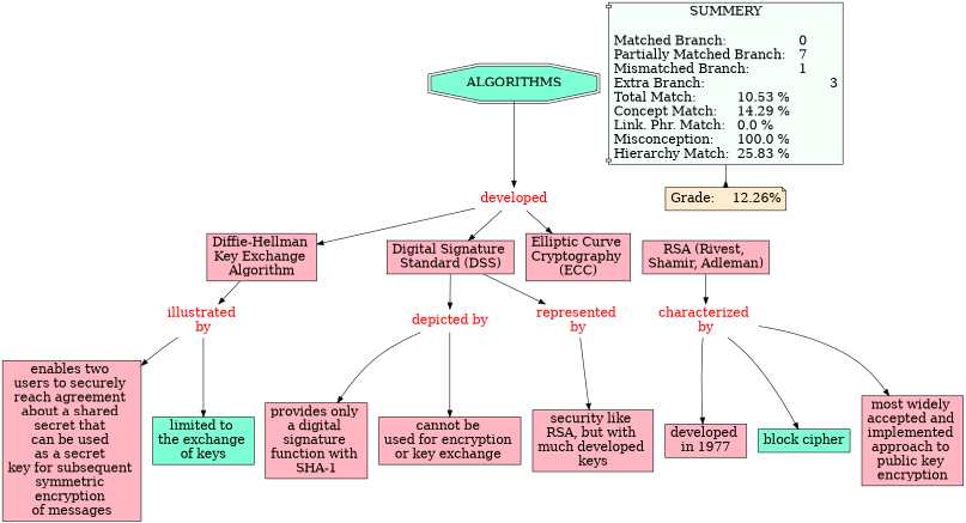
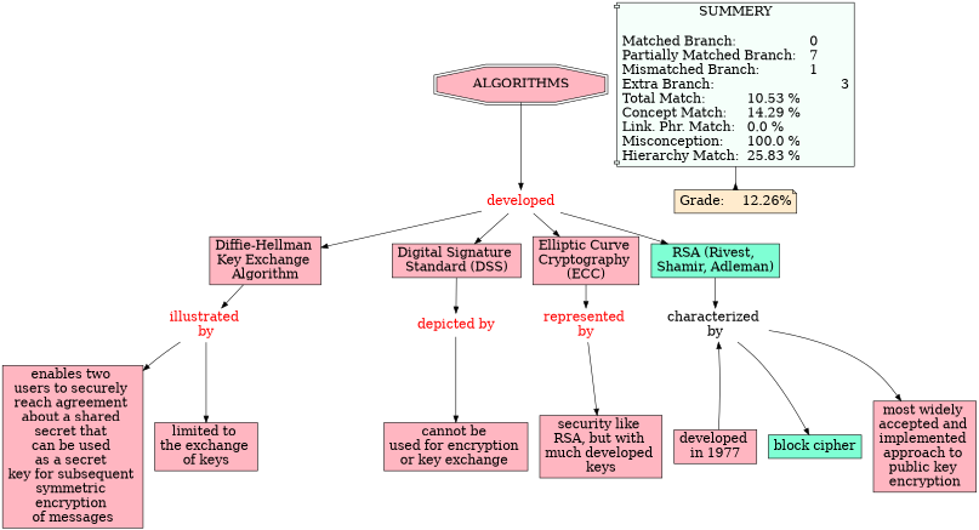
  digraph {
    node [Gsplines=true fillcolor="#FFB6C1" fontsize=20 shape=rect style=filled]
    edge [constraint=true]
    n1 [label="Diffie-Hellman \nKey Exchange \nAlgorithm"]
    n2 [fontcolor=red label="illustrated \nby" shape=none fillcolor="" style=""]
    n3 [label="enables two \nusers to securely \nreach agreement \nabout a shared \nsecret that \ncan be used \nas a secret \nkey for subsequent \nsymmetric \nencryption \nof messages\n"]
-   n4 [fillcolor=aquamarine label="limited to \nthe exchange \nof keys"]
-   n5 [fontcolor=red label="characterized \nby" shape=none fillcolor="" style=""]
+   n4 [label="limited to \nthe exchange \nof keys"]
+   n5 [fontcolor=black label="characterized \nby" shape=none fillcolor="" style=""]
    n6 [label="developed \nin 1977"]
    n7 [fillcolor=aquamarine label="block cipher\n"]
    n8 [label="most widely \naccepted and \nimplemented \napproach to \npublic key \nencryption"]
    n9 [label="Digital Signature \nStandard (DSS)\n"]
    n10 [fontcolor=red label="depicted by\n" shape=none fillcolor="" style=""]
-   n11 [label="provides only \na digital \nsignature \nfunction with \nSHA-1"]
    n12 [label="cannot be \nused for encryption \nor key exchange \n"]
    n13 [label="Elliptic Curve \nCryptography \n(ECC)"]
    n14 [fontcolor=red label="represented \nby" shape=none fillcolor="" style=""]
    n15 [label="security like \nRSA, but with \nmuch developed \nkeys"]
-   n16 [fillcolor=aquamarine label=ALGORITHMS shape=doubleoctagon]
+   n16 [label=ALGORITHMS shape=doubleoctagon]
    n17 [fontcolor=red label=developed shape=none fillcolor="" style=""]
-   n18 [label="RSA (Rivest, \nShamir, Adleman)\n"]
+   n18 [fillcolor=aquamarine label="RSA (Rivest, \nShamir, Adleman)\n"]
    n19 [fillcolor="#F5FFFA" label="SUMMERY\n\nMatched Branch:			0\lPartially Matched Branch:	7\lMismatched Branch:		1\lExtra Branch:				3\lTotal Match:		10.53 %\lConcept Match:	14.29 %\lLink. Phr. Match:	0.0 %\lMisconception:	100.0 %\lHierarchy Match:	25.83 %\l" shape=component]
    n20 [fillcolor="#FFEBCD" label="Grade:	12.26%" shape=note]
    n1 -> n2
    n2 -> n3
    n2 -> n4
-   n5 -> n6
+   n6 -> n5
    n5 -> n7
    n5 -> n8
    n9 -> n10
-   n10 -> n11
    n10 -> n12
-   n9 -> n14
+   n13 -> n14
    n14 -> n15
    n16 -> n17
    n17 -> n1
    n17 -> n9
    n17 -> n13
+   n17 -> n18
    n18 -> n5
    n19 -> n20 [arrowhead=inv color=black]
  }
